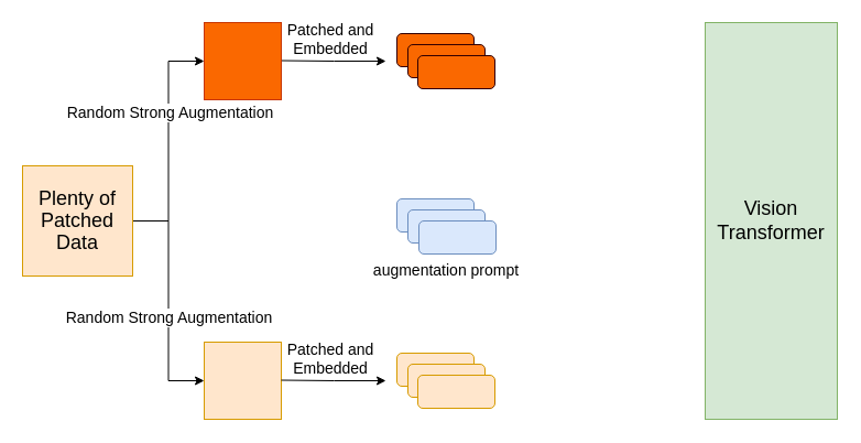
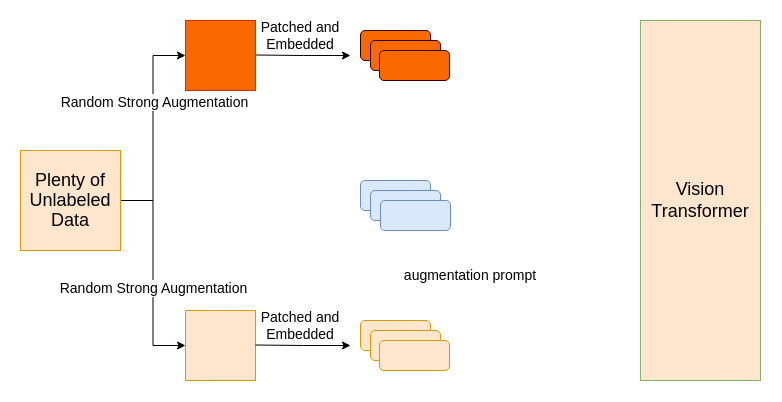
  <mxCell id="0" />
  <mxCell id="1" parent="0" />
- <mxCell id="2" value="&lt;font face=&quot;Helvetica&quot; style=&quot;font-size: 14px;&quot;&gt;augmentation prompt&lt;/font&gt;" style="text;html=1;align=center;verticalAlign=middle;whiteSpace=wrap;rounded=0;" vertex="1" parent="1"><mxGeometry x="284.5" y="230" width="240" height="30" as="geometry" /></mxCell>
- <mxCell id="3" value="&lt;font style=&quot;font-size: 18px;&quot;&gt;Vision Transformer&lt;/font&gt;" style="rounded=0;whiteSpace=wrap;html=1;fillColor=#d5e8d4;strokeColor=#82b366;" vertex="1" parent="1"><mxGeometry x="640" y="20" width="120" height="360" as="geometry" /></mxCell>
+ <mxCell id="2" value="&lt;font face=&quot;Helvetica&quot; style=&quot;font-size: 14px;&quot;&gt;augmentation prompt&lt;/font&gt;" style="text;html=1;align=center;verticalAlign=middle;whiteSpace=wrap;rounded=0;" vertex="1" parent="1"><mxGeometry x="349.5" y="260" width="240" height="30" as="geometry" /></mxCell>
+ <mxCell id="3" value="&lt;font style=&quot;font-size: 18px;&quot;&gt;Vision Transformer&lt;/font&gt;" style="rounded=0;whiteSpace=wrap;html=1;fillColor=#ffe6cc;strokeColor=#82b366;" vertex="1" parent="1"><mxGeometry x="640" y="20" width="120" height="360" as="geometry" /></mxCell>
  <mxCell id="4" style="edgeStyle=orthogonalEdgeStyle;rounded=0;orthogonalLoop=1;jettySize=auto;html=1;exitX=1;exitY=0.5;exitDx=0;exitDy=0;entryX=0;entryY=0.5;entryDx=0;entryDy=0;" edge="1" parent="1" source="8" target="11"><mxGeometry relative="1" as="geometry" /></mxCell>
  <mxCell id="5" value="&lt;font style=&quot;font-size: 14px;&quot;&gt;Random Strong Augmentation&lt;/font&gt;" style="edgeLabel;html=1;align=center;verticalAlign=middle;resizable=0;points=[];" vertex="1" connectable="0" parent="4"><mxGeometry x="0.245" relative="1" as="geometry"><mxPoint x="1" as="offset" /></mxGeometry></mxCell>
  <mxCell id="6" style="edgeStyle=orthogonalEdgeStyle;rounded=0;orthogonalLoop=1;jettySize=auto;html=1;exitX=1;exitY=0.5;exitDx=0;exitDy=0;entryX=0;entryY=0.5;entryDx=0;entryDy=0;" edge="1" parent="1" source="8" target="9"><mxGeometry relative="1" as="geometry" /></mxCell>
  <mxCell id="7" value="&lt;font style=&quot;font-size: 14px;&quot;&gt;Random Strong Augmentation&lt;/font&gt;" style="edgeLabel;html=1;align=center;verticalAlign=middle;resizable=0;points=[];" vertex="1" connectable="0" parent="6"><mxGeometry x="-0.073" relative="1" as="geometry"><mxPoint y="23" as="offset" /></mxGeometry></mxCell>
- <mxCell id="8" value="&lt;p style=&quot;line-height: 150%;&quot;&gt;&lt;font style=&quot;font-size: 18px;&quot;&gt;Plenty of Patched Data&lt;/font&gt;&lt;/p&gt;" style="whiteSpace=wrap;html=1;aspect=fixed;fillColor=#ffe6cc;strokeColor=#d79b00;flipV=0;" vertex="1" parent="1"><mxGeometry x="20" y="150" width="100" height="100" as="geometry" /></mxCell>
+ <mxCell id="8" value="&lt;p style=&quot;line-height: 150%;&quot;&gt;&lt;font style=&quot;font-size: 18px;&quot;&gt;Plenty of Unlabeled Data&lt;/font&gt;&lt;/p&gt;" style="whiteSpace=wrap;html=1;aspect=fixed;fillColor=#ffe6cc;strokeColor=#d79b00;flipV=0;" vertex="1" parent="1"><mxGeometry x="20" y="150" width="100" height="100" as="geometry" /></mxCell>
  <mxCell id="9" value="" style="whiteSpace=wrap;html=1;aspect=fixed;fillColor=#ffe6cc;strokeColor=#d79b00;flipV=0;" vertex="1" parent="1"><mxGeometry x="185" y="310" width="70" height="70" as="geometry" /></mxCell>
  <mxCell id="10" style="edgeStyle=orthogonalEdgeStyle;rounded=0;orthogonalLoop=1;jettySize=auto;html=1;exitX=1;exitY=0.5;exitDx=0;exitDy=0;" edge="1" parent="1"><mxGeometry relative="1" as="geometry"><mxPoint x="350" y="55" as="targetPoint" /><mxPoint x="255" y="54.5" as="sourcePoint" /></mxGeometry></mxCell>
  <mxCell id="11" value="" style="whiteSpace=wrap;html=1;aspect=fixed;fillColor=#fa6800;strokeColor=#C73500;flipV=0;fontColor=#000000;" vertex="1" parent="1"><mxGeometry x="185" y="20" width="70" height="70" as="geometry" /></mxCell>
  <mxCell id="12" value="&lt;font style=&quot;font-size: 14px;&quot;&gt;Patched and Embedded&lt;/font&gt;" style="text;html=1;align=center;verticalAlign=middle;whiteSpace=wrap;rounded=0;" vertex="1" parent="1"><mxGeometry x="255" y="20" width="90" height="30" as="geometry" /></mxCell>
  <mxCell id="13" style="edgeStyle=orthogonalEdgeStyle;rounded=0;orthogonalLoop=1;jettySize=auto;html=1;exitX=1;exitY=0.5;exitDx=0;exitDy=0;" edge="1" parent="1"><mxGeometry relative="1" as="geometry"><mxPoint x="350" y="345" as="targetPoint" /><mxPoint x="255" y="344.5" as="sourcePoint" /></mxGeometry></mxCell>
  <mxCell id="14" value="&lt;font style=&quot;font-size: 14px;&quot;&gt;Patched and Embedded&lt;/font&gt;" style="text;html=1;align=center;verticalAlign=middle;whiteSpace=wrap;rounded=0;" vertex="1" parent="1"><mxGeometry x="255" y="310" width="90" height="30" as="geometry" /></mxCell>
  <mxCell id="15" value="" style="group" vertex="1" connectable="0" parent="1"><mxGeometry x="360" y="30" width="89" height="50" as="geometry" /></mxCell>
  <mxCell id="16" value="" style="rounded=1;whiteSpace=wrap;html=1;fillColor=#fa6800;strokeColor=#330000;fontColor=#000000;" vertex="1" parent="15"><mxGeometry width="70" height="30" as="geometry" /></mxCell>
  <mxCell id="17" value="" style="rounded=1;whiteSpace=wrap;html=1;fillColor=#fa6800;strokeColor=#330000;fontColor=#000000;" vertex="1" parent="15"><mxGeometry x="10" y="10" width="70" height="30" as="geometry" /></mxCell>
  <mxCell id="18" value="" style="rounded=1;whiteSpace=wrap;html=1;fillColor=#fa6800;strokeColor=#330000;fontColor=#000000;" vertex="1" parent="15"><mxGeometry x="19" y="20" width="70" height="30" as="geometry" /></mxCell>
  <mxCell id="19" value="" style="group" vertex="1" connectable="0" parent="1"><mxGeometry x="360" y="180" width="90" height="50" as="geometry" /></mxCell>
  <mxCell id="20" value="" style="rounded=1;whiteSpace=wrap;html=1;fillColor=#dae8fc;strokeColor=#6c8ebf;" vertex="1" parent="19"><mxGeometry width="70" height="30" as="geometry" /></mxCell>
  <mxCell id="21" value="" style="rounded=1;whiteSpace=wrap;html=1;fillColor=#dae8fc;strokeColor=#6c8ebf;" vertex="1" parent="19"><mxGeometry x="10" y="10" width="70" height="30" as="geometry" /></mxCell>
  <mxCell id="22" value="" style="rounded=1;whiteSpace=wrap;html=1;fillColor=#dae8fc;strokeColor=#6c8ebf;" vertex="1" parent="19"><mxGeometry x="20" y="20" width="70" height="30" as="geometry" /></mxCell>
  <mxCell id="23" value="" style="group" vertex="1" connectable="0" parent="1"><mxGeometry x="360" y="320" width="89" height="50" as="geometry" /></mxCell>
  <mxCell id="24" value="" style="rounded=1;whiteSpace=wrap;html=1;fillColor=#ffe6cc;strokeColor=#d79b00;" vertex="1" parent="23"><mxGeometry width="70" height="30" as="geometry" /></mxCell>
  <mxCell id="25" value="" style="rounded=1;whiteSpace=wrap;html=1;fillColor=#ffe6cc;strokeColor=#d79b00;" vertex="1" parent="23"><mxGeometry x="10" y="10" width="70" height="30" as="geometry" /></mxCell>
  <mxCell id="26" value="" style="rounded=1;whiteSpace=wrap;html=1;fillColor=#ffe6cc;strokeColor=#d79b00;" vertex="1" parent="23"><mxGeometry x="19" y="20" width="70" height="30" as="geometry" /></mxCell>
